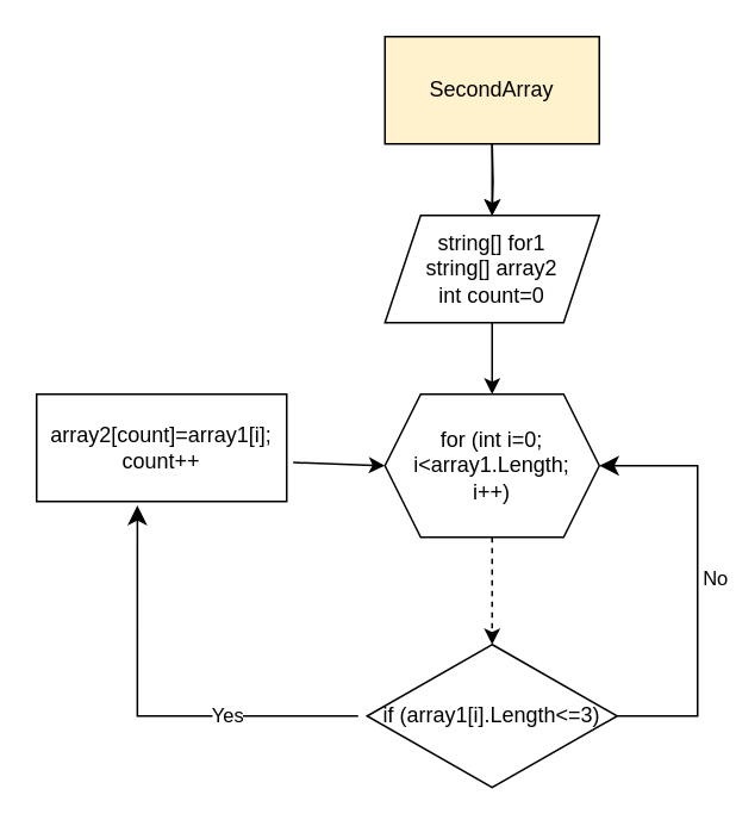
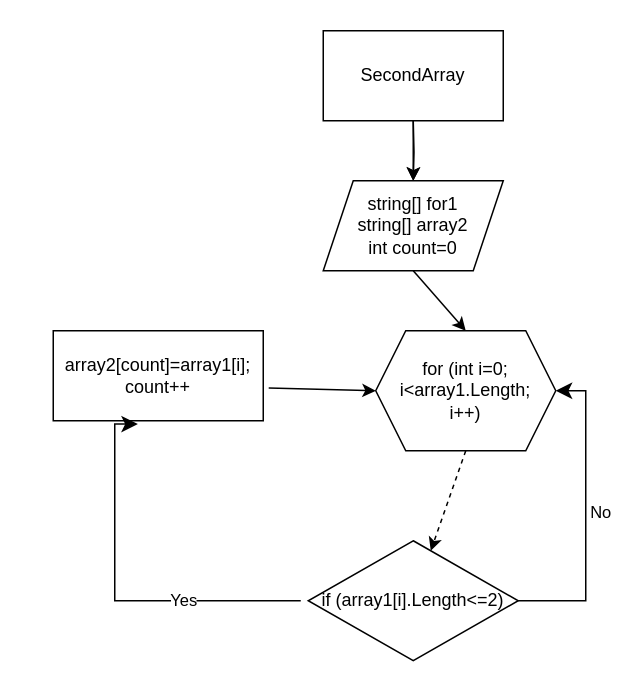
  <mxCell id="0" />
  <mxCell id="1" parent="0" />
  <mxCell id="2" style="edgeStyle=orthogonalEdgeStyle;rounded=0;orthogonalLoop=1;jettySize=auto;html=1;exitX=0.5;exitY=1;exitDx=0;exitDy=0;" parent="1" target="3" edge="1"><mxGeometry relative="1" as="geometry"><mxPoint x="275" y="80" as="sourcePoint" /></mxGeometry></mxCell>
  <mxCell id="3" value="&lt;font style=&quot;vertical-align: inherit;&quot;&gt;&lt;font style=&quot;vertical-align: inherit;&quot;&gt;string[] for1&lt;br&gt;string[] array2&lt;br&gt;int count=0&lt;br&gt;&lt;/font&gt;&lt;/font&gt;" style="shape=parallelogram;perimeter=parallelogramPerimeter;whiteSpace=wrap;html=1;fixedSize=1;" parent="1" vertex="1"><mxGeometry x="215" y="120" width="120" height="60" as="geometry" /></mxCell>
- <mxCell id="4" value="&lt;font style=&quot;vertical-align: inherit;&quot;&gt;&lt;font style=&quot;vertical-align: inherit;&quot;&gt;array2[count]=array1[i];&lt;br&gt;count++&lt;br&gt;&lt;/font&gt;&lt;/font&gt;" style="rounded=0;whiteSpace=wrap;html=1;" parent="1" vertex="1"><mxGeometry x="20" y="220" width="140" height="60" as="geometry" /></mxCell>
+ <mxCell id="4" value="&lt;font style=&quot;vertical-align: inherit;&quot;&gt;&lt;font style=&quot;vertical-align: inherit;&quot;&gt;array2[count]=array1[i];&lt;br&gt;count++&lt;br&gt;&lt;/font&gt;&lt;/font&gt;" style="rounded=0;whiteSpace=wrap;html=1;" parent="1" vertex="1"><mxGeometry x="35" y="220" width="140" height="60" as="geometry" /></mxCell>
  <mxCell id="5" value="" style="edgeStyle=orthogonalEdgeStyle;rounded=0;orthogonalLoop=1;jettySize=auto;html=1;" edge="1" parent="1" source="6" target="3"><mxGeometry relative="1" as="geometry" /></mxCell>
- <mxCell id="6" value="SecondArray" style="rounded=0;whiteSpace=wrap;html=1;fillColor=#fff2cc;" vertex="1" parent="1"><mxGeometry x="215" y="20" width="120" height="60" as="geometry" /></mxCell>
- <mxCell id="7" value="for (int i=0;&lt;br&gt;i&amp;lt;array1.Length;&lt;br&gt;i++)" style="shape=hexagon;perimeter=hexagonPerimeter2;whiteSpace=wrap;html=1;fixedSize=1;" vertex="1" parent="1"><mxGeometry x="215" y="220" width="120" height="80" as="geometry" /></mxCell>
- <mxCell id="8" value="if (array1[i].Length&amp;lt;=3)" style="rhombus;whiteSpace=wrap;html=1;" vertex="1" parent="1"><mxGeometry x="205" y="360" width="140" height="80" as="geometry" /></mxCell>
+ <mxCell id="6" value="SecondArray" style="rounded=0;whiteSpace=wrap;html=1;" vertex="1" parent="1"><mxGeometry x="215" y="20" width="120" height="60" as="geometry" /></mxCell>
+ <mxCell id="7" value="for (int i=0;&lt;br&gt;i&amp;lt;array1.Length;&lt;br&gt;i++)" style="shape=hexagon;perimeter=hexagonPerimeter2;whiteSpace=wrap;html=1;fixedSize=1;" vertex="1" parent="1"><mxGeometry x="250" y="220" width="120" height="80" as="geometry" /></mxCell>
+ <mxCell id="8" value="if (array1[i].Length&amp;lt;=2)" style="rhombus;whiteSpace=wrap;html=1;" vertex="1" parent="1"><mxGeometry x="205" y="360" width="140" height="80" as="geometry" /></mxCell>
  <mxCell id="9" value="" style="endArrow=classic;html=1;rounded=0;exitX=0.5;exitY=1;exitDx=0;exitDy=0;dashed=1;" edge="1" parent="1" source="7" target="8"><mxGeometry width="50" height="50" relative="1" as="geometry"><mxPoint x="260" y="350" as="sourcePoint" /><mxPoint x="310" y="300" as="targetPoint" /></mxGeometry></mxCell>
  <mxCell id="10" value="" style="endArrow=classic;html=1;rounded=0;exitX=0.5;exitY=1;exitDx=0;exitDy=0;entryX=0.5;entryY=0;entryDx=0;entryDy=0;" edge="1" parent="1" source="3" target="7"><mxGeometry width="50" height="50" relative="1" as="geometry"><mxPoint x="260" y="350" as="sourcePoint" /><mxPoint x="310" y="300" as="targetPoint" /></mxGeometry></mxCell>
  <mxCell id="11" value="" style="edgeStyle=segmentEdgeStyle;endArrow=classic;html=1;curved=0;rounded=0;endSize=8;startSize=8;sourcePerimeterSpacing=0;targetPerimeterSpacing=0;entryX=0.403;entryY=1.037;entryDx=0;entryDy=0;entryPerimeter=0;" edge="1" parent="1" target="4"><mxGeometry width="100" relative="1" as="geometry"><mxPoint x="200" y="400" as="sourcePoint" /><mxPoint x="250" y="420" as="targetPoint" /><Array as="points"><mxPoint x="76" y="400" /></Array></mxGeometry></mxCell>
  <mxCell id="12" value="Yes" style="edgeLabel;html=1;align=center;verticalAlign=middle;resizable=0;points=[];" vertex="1" connectable="0" parent="11"><mxGeometry x="-0.384" y="-1" relative="1" as="geometry"><mxPoint as="offset" /></mxGeometry></mxCell>
  <mxCell id="13" value="" style="endArrow=classic;html=1;rounded=0;exitX=1.026;exitY=0.637;exitDx=0;exitDy=0;exitPerimeter=0;entryX=0;entryY=0.5;entryDx=0;entryDy=0;" edge="1" parent="1" source="4" target="7"><mxGeometry width="50" height="50" relative="1" as="geometry"><mxPoint x="260" y="350" as="sourcePoint" /><mxPoint x="310" y="300" as="targetPoint" /></mxGeometry></mxCell>
  <mxCell id="14" value="No" style="edgeStyle=segmentEdgeStyle;endArrow=classic;html=1;curved=0;rounded=0;endSize=8;startSize=8;sourcePerimeterSpacing=0;targetPerimeterSpacing=0;entryX=1;entryY=0.5;entryDx=0;entryDy=0;" edge="1" parent="1" target="7"><mxGeometry x="0.016" y="-10" width="100" relative="1" as="geometry"><mxPoint x="345" y="400" as="sourcePoint" /><mxPoint x="335" y="210" as="targetPoint" /><Array as="points"><mxPoint x="390" y="400" /><mxPoint x="390" y="260" /></Array><mxPoint as="offset" /></mxGeometry></mxCell>
